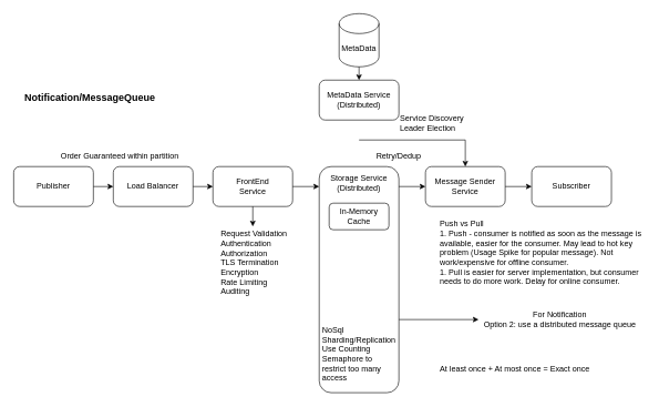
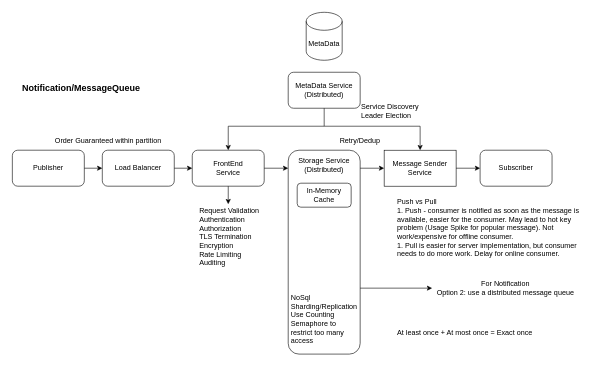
  <mxCell id="0" />
  <mxCell id="1" parent="0" />
  <mxCell id="2" value="Publisher" style="rounded=1;whiteSpace=wrap;html=1;" parent="1" vertex="1"><mxGeometry x="20" y="250" width="120" height="60" as="geometry" /></mxCell>
  <mxCell id="3" value="" style="endArrow=classic;html=1;rounded=0;exitX=1;exitY=0.5;exitDx=0;exitDy=0;" parent="1" source="2" edge="1"><mxGeometry width="50" height="50" relative="1" as="geometry"><mxPoint x="200" y="280" as="sourcePoint" /><mxPoint x="170" y="280" as="targetPoint" /></mxGeometry></mxCell>
  <mxCell id="4" value="Load Balancer" style="rounded=1;whiteSpace=wrap;html=1;" parent="1" vertex="1"><mxGeometry x="170" y="250" width="120" height="60" as="geometry" /></mxCell>
  <mxCell id="5" value="FrontEnd&lt;br&gt;Service" style="rounded=1;whiteSpace=wrap;html=1;" parent="1" vertex="1"><mxGeometry x="320" y="250" width="120" height="60" as="geometry" /></mxCell>
  <mxCell id="6" value="MetaData" style="shape=cylinder3;whiteSpace=wrap;html=1;boundedLbl=1;backgroundOutline=1;size=15;" parent="1" vertex="1"><mxGeometry x="510" y="20" width="60" height="80" as="geometry" /></mxCell>
  <mxCell id="7" value="MetaData Service&lt;br&gt;(Distributed)" style="rounded=1;whiteSpace=wrap;html=1;" parent="1" vertex="1"><mxGeometry x="480" y="120" width="120" height="60" as="geometry" /></mxCell>
- <mxCell id="8" value="" style="endArrow=classic;html=1;rounded=0;exitX=0.5;exitY=1;exitDx=0;exitDy=0;exitPerimeter=0;entryX=0.5;entryY=0;entryDx=0;entryDy=0;" parent="1" source="6" target="7" edge="1"><mxGeometry width="50" height="50" relative="1" as="geometry"><mxPoint x="510" y="180" as="sourcePoint" /><mxPoint x="560" y="130" as="targetPoint" /></mxGeometry></mxCell>
+ <mxCell id="9" value="" style="endArrow=classic;html=1;rounded=0;exitX=0.5;exitY=1;exitDx=0;exitDy=0;entryX=0.5;entryY=0;entryDx=0;entryDy=0;" parent="1" source="7" target="5" edge="1"><mxGeometry width="50" height="50" relative="1" as="geometry"><mxPoint x="411" y="219" as="sourcePoint" /><mxPoint x="411" y="249" as="targetPoint" /><Array as="points"><mxPoint x="540" y="210" /><mxPoint x="380" y="210" /></Array></mxGeometry></mxCell>
  <mxCell id="10" value="" style="endArrow=classic;html=1;rounded=0;exitX=0.5;exitY=1;exitDx=0;exitDy=0;" parent="1" source="5" edge="1"><mxGeometry width="50" height="50" relative="1" as="geometry"><mxPoint x="510" y="410" as="sourcePoint" /><mxPoint x="380" y="340" as="targetPoint" /></mxGeometry></mxCell>
  <mxCell id="11" value="Request Validation&lt;br&gt;Authentication&lt;br&gt;Authorization&lt;br&gt;TLS Termination&lt;br&gt;Encryption&lt;br&gt;Rate Limiting&lt;br&gt;Auditing" style="text;html=1;strokeColor=none;fillColor=none;align=left;verticalAlign=middle;whiteSpace=wrap;rounded=0;" parent="1" vertex="1"><mxGeometry x="330" y="340" width="110" height="110" as="geometry" /></mxCell>
  <mxCell id="12" value="" style="endArrow=classic;html=1;rounded=0;exitX=1;exitY=0.5;exitDx=0;exitDy=0;" parent="1" source="5" edge="1"><mxGeometry width="50" height="50" relative="1" as="geometry"><mxPoint x="550" y="370" as="sourcePoint" /><mxPoint x="480" y="280" as="targetPoint" /></mxGeometry></mxCell>
  <mxCell id="13" value="" style="endArrow=classic;html=1;rounded=0;exitX=1;exitY=0.5;exitDx=0;exitDy=0;entryX=0;entryY=0.5;entryDx=0;entryDy=0;" parent="1" source="4" target="5" edge="1"><mxGeometry width="50" height="50" relative="1" as="geometry"><mxPoint x="240" y="420" as="sourcePoint" /><mxPoint x="290" y="370" as="targetPoint" /></mxGeometry></mxCell>
- <mxCell id="14" value="Message Sender Service" style="rounded=1;whiteSpace=wrap;html=1;" parent="1" vertex="1"><mxGeometry x="640" y="250" width="120" height="60" as="geometry" /></mxCell>
+ <mxCell id="14" value="Message Sender Service" style="whiteSpace=wrap;html=1;rounded=0;" parent="1" vertex="1"><mxGeometry x="640" y="250" width="120" height="60" as="geometry" /></mxCell>
  <mxCell id="15" value="" style="endArrow=classic;html=1;rounded=0;entryX=0.5;entryY=0;entryDx=0;entryDy=0;" parent="1" target="14" edge="1"><mxGeometry width="50" height="50" relative="1" as="geometry"><mxPoint x="540" y="210" as="sourcePoint" /><mxPoint x="550" y="100" as="targetPoint" /><Array as="points"><mxPoint x="700" y="210" /></Array></mxGeometry></mxCell>
  <mxCell id="16" value="Subscriber" style="rounded=1;whiteSpace=wrap;html=1;" parent="1" vertex="1"><mxGeometry x="800" y="250" width="120" height="60" as="geometry" /></mxCell>
  <mxCell id="17" value="Retry/Dedup" style="text;html=1;strokeColor=none;fillColor=none;align=center;verticalAlign=middle;whiteSpace=wrap;rounded=0;" parent="1" vertex="1"><mxGeometry x="570" y="220" width="60" height="30" as="geometry" /></mxCell>
  <mxCell id="18" value="" style="endArrow=classic;html=1;rounded=0;exitX=1;exitY=0.5;exitDx=0;exitDy=0;entryX=0;entryY=0.5;entryDx=0;entryDy=0;" parent="1" source="14" target="16" edge="1"><mxGeometry width="50" height="50" relative="1" as="geometry"><mxPoint x="800" y="260" as="sourcePoint" /><mxPoint x="850" y="210" as="targetPoint" /></mxGeometry></mxCell>
  <mxCell id="19" value="Order Guaranteed within partition" style="text;html=1;strokeColor=none;fillColor=none;align=center;verticalAlign=middle;whiteSpace=wrap;rounded=0;" parent="1" vertex="1"><mxGeometry x="60" y="220" width="240" height="30" as="geometry" /></mxCell>
  <mxCell id="20" value="" style="rounded=1;whiteSpace=wrap;html=1;" parent="1" vertex="1"><mxGeometry x="480" y="250" width="120" height="340" as="geometry" /></mxCell>
  <mxCell id="21" value="In-Memory Cache" style="rounded=1;whiteSpace=wrap;html=1;" parent="1" vertex="1"><mxGeometry x="495" y="305" width="90" height="40" as="geometry" /></mxCell>
  <mxCell id="22" value="" style="endArrow=classic;html=1;rounded=0;entryX=0;entryY=0.5;entryDx=0;entryDy=0;" parent="1" target="14" edge="1"><mxGeometry width="50" height="50" relative="1" as="geometry"><mxPoint x="600" y="280" as="sourcePoint" /><mxPoint x="720" y="350" as="targetPoint" /></mxGeometry></mxCell>
  <mxCell id="23" value="&lt;br&gt;&lt;div style=&quot;text-align: left;&quot;&gt;&lt;span style=&quot;background-color: initial;&quot;&gt;NoSql&lt;/span&gt;&lt;/div&gt;&lt;div style=&quot;text-align: left;&quot;&gt;&lt;span style=&quot;background-color: initial;&quot;&gt;Sharding/Replication&lt;/span&gt;&lt;/div&gt;&lt;div style=&quot;text-align: left;&quot;&gt;&lt;span style=&quot;background-color: initial;&quot;&gt;Use Counting Semaphore to restrict too many&amp;nbsp; access&lt;/span&gt;&lt;/div&gt;" style="text;html=1;strokeColor=none;fillColor=none;align=center;verticalAlign=middle;whiteSpace=wrap;rounded=0;" parent="1" vertex="1"><mxGeometry x="495" y="480" width="90" height="90" as="geometry" /></mxCell>
  <mxCell id="24" value="Push vs Pull&lt;br&gt;1. Push - consumer is notified as soon as the message is available, easier for the consumer. May lead to hot key problem (Usage Spike for popular message). Not work/expensive for offline consumer.&lt;br&gt;1. Pull is easier for server implementation, but consumer needs to do more work. Delay for online consumer." style="text;html=1;strokeColor=none;fillColor=none;align=left;verticalAlign=middle;whiteSpace=wrap;rounded=0;" parent="1" vertex="1"><mxGeometry x="660" y="310" width="310" height="140" as="geometry" /></mxCell>
  <mxCell id="25" value="Service Discovery&lt;br&gt;Leader Election" style="text;html=1;strokeColor=none;fillColor=none;align=left;verticalAlign=middle;whiteSpace=wrap;rounded=0;" parent="1" vertex="1"><mxGeometry x="600" y="170" width="120" height="30" as="geometry" /></mxCell>
  <mxCell id="26" value="Storage Service&lt;br&gt;(Distributed)" style="text;html=1;strokeColor=none;fillColor=none;align=center;verticalAlign=middle;whiteSpace=wrap;rounded=0;" parent="1" vertex="1"><mxGeometry x="495" y="260" width="90" height="30" as="geometry" /></mxCell>
  <mxCell id="27" value="Notification/MessageQueue" style="text;html=1;strokeColor=none;fillColor=none;align=center;verticalAlign=middle;whiteSpace=wrap;rounded=0;fontStyle=1;fontSize=15;" parent="1" vertex="1"><mxGeometry x="30" y="110" width="210" height="70" as="geometry" /></mxCell>
  <mxCell id="28" value="For Notification&lt;br&gt;Option 2: use a distributed message queue" style="text;html=1;strokeColor=none;fillColor=none;align=center;verticalAlign=middle;whiteSpace=wrap;rounded=0;" parent="1" vertex="1"><mxGeometry x="720" y="440" width="245" height="80" as="geometry" /></mxCell>
  <mxCell id="29" value="" style="endArrow=classic;html=1;rounded=0;entryX=0;entryY=0.5;entryDx=0;entryDy=0;" parent="1" target="28" edge="1"><mxGeometry width="50" height="50" relative="1" as="geometry"><mxPoint x="600" y="480" as="sourcePoint" /><mxPoint x="720" y="430" as="targetPoint" /></mxGeometry></mxCell>
  <mxCell id="30" value="At least once + At most once = Exact once" style="text;html=1;strokeColor=none;fillColor=none;align=left;verticalAlign=middle;whiteSpace=wrap;rounded=0;" parent="1" vertex="1"><mxGeometry x="660" y="540" width="240" height="30" as="geometry" /></mxCell>
